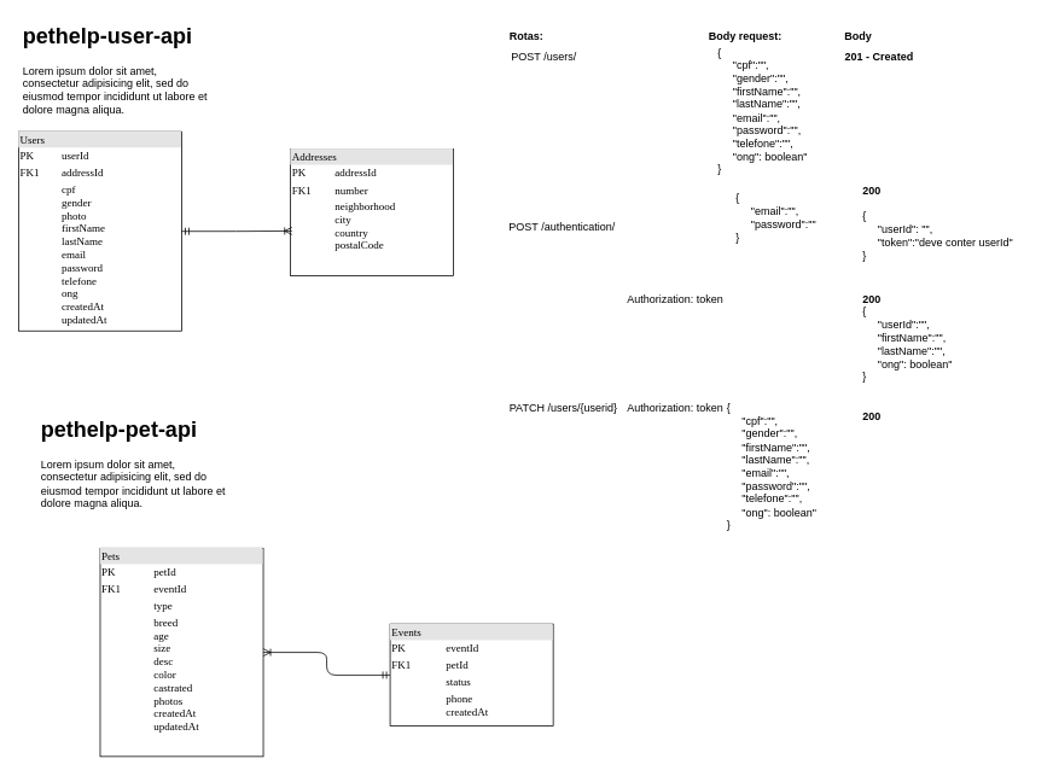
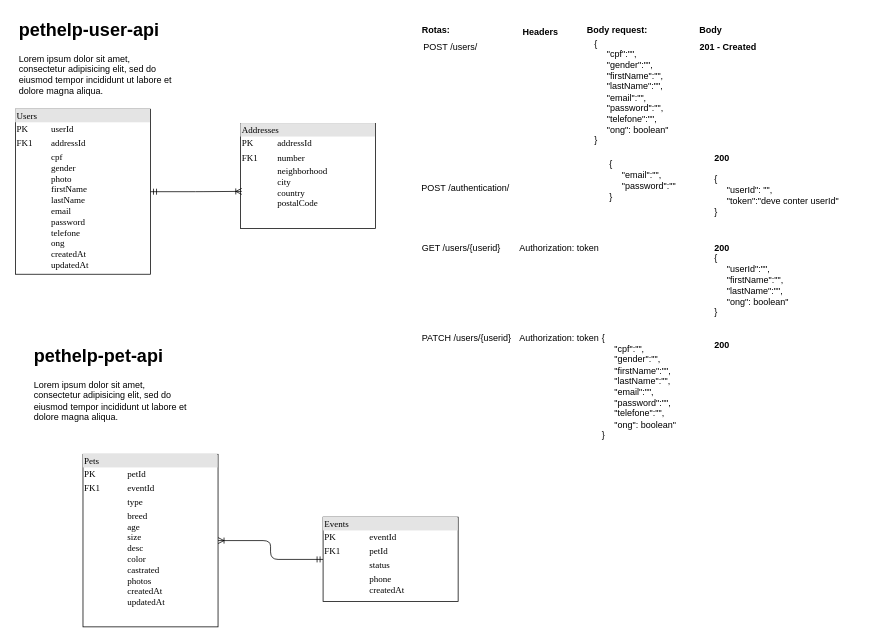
  <mxCell id="0" />
  <mxCell id="1" parent="0" />
  <mxCell id="2" value="&lt;div style=&quot;box-sizing: border-box ; width: 100% ; background: #e4e4e4 ; padding: 2px&quot;&gt;Users&lt;/div&gt;&lt;table style=&quot;width: 100% ; font-size: 1em&quot; cellpadding=&quot;2&quot; cellspacing=&quot;0&quot;&gt;&lt;tbody&gt;&lt;tr&gt;&lt;td&gt;PK&lt;/td&gt;&lt;td&gt;userId&lt;/td&gt;&lt;/tr&gt;&lt;tr&gt;&lt;td&gt;FK1&lt;/td&gt;&lt;td&gt;addressId&lt;/td&gt;&lt;/tr&gt;&lt;tr&gt;&lt;td&gt;&lt;/td&gt;&lt;td&gt;cpf&lt;br&gt;gender&lt;br&gt;photo&lt;br&gt;firstName&lt;br&gt;lastName&lt;br&gt;email&lt;br&gt;password&lt;br&gt;telefone&lt;br&gt;ong&lt;br&gt;createdAt&lt;br&gt;updatedAt&lt;br&gt;&lt;br&gt;&lt;br&gt;&lt;/td&gt;&lt;td&gt;&lt;br&gt;&lt;/td&gt;&lt;td&gt;&lt;/td&gt;&lt;td&gt;&lt;/td&gt;&lt;td&gt;&lt;/td&gt;&lt;td&gt;&lt;/td&gt;&lt;/tr&gt;&lt;/tbody&gt;&lt;/table&gt;" style="verticalAlign=top;align=left;overflow=fill;html=1;rounded=0;shadow=0;comic=0;labelBackgroundColor=none;strokeWidth=1;fontFamily=Verdana;fontSize=12" parent="1" vertex="1"><mxGeometry x="20" y="145" width="180" height="220" as="geometry" /></mxCell>
  <mxCell id="3" style="edgeStyle=orthogonalEdgeStyle;html=1;labelBackgroundColor=none;startArrow=ERmandOne;endArrow=ERoneToMany;fontFamily=Verdana;fontSize=12;align=left;" parent="1" source="4" target="5" edge="1"><mxGeometry relative="1" as="geometry" /></mxCell>
  <mxCell id="4" value="&lt;div style=&quot;box-sizing: border-box ; width: 100% ; background: #e4e4e4 ; padding: 2px&quot;&gt;Events&lt;/div&gt;&lt;table style=&quot;width: 100% ; font-size: 1em&quot; cellpadding=&quot;2&quot; cellspacing=&quot;0&quot;&gt;&lt;tbody&gt;&lt;tr&gt;&lt;td&gt;PK&lt;/td&gt;&lt;td&gt;eventId&lt;/td&gt;&lt;/tr&gt;&lt;tr&gt;&lt;td&gt;FK1&lt;/td&gt;&lt;td&gt;petId&lt;/td&gt;&lt;/tr&gt;&lt;tr&gt;&lt;td&gt;&lt;/td&gt;&lt;td&gt;status&lt;/td&gt;&lt;/tr&gt;&lt;tr&gt;&lt;td&gt;&lt;br&gt;&lt;/td&gt;&lt;td&gt;phone&lt;br&gt;createdAt&lt;br&gt;&lt;br&gt;&lt;/td&gt;&lt;/tr&gt;&lt;/tbody&gt;&lt;/table&gt;" style="verticalAlign=top;align=left;overflow=fill;html=1;rounded=0;shadow=0;comic=0;labelBackgroundColor=none;strokeWidth=1;fontFamily=Verdana;fontSize=12" parent="1" vertex="1"><mxGeometry x="430" y="688.75" width="180" height="112.5" as="geometry" /></mxCell>
  <mxCell id="5" value="&lt;div style=&quot;box-sizing: border-box ; width: 100% ; background: #e4e4e4 ; padding: 2px&quot;&gt;Pets&lt;/div&gt;&lt;table style=&quot;width: 100% ; font-size: 1em&quot; cellpadding=&quot;2&quot; cellspacing=&quot;0&quot;&gt;&lt;tbody&gt;&lt;tr&gt;&lt;td&gt;PK&lt;/td&gt;&lt;td&gt;petId&lt;/td&gt;&lt;/tr&gt;&lt;tr&gt;&lt;td&gt;FK1&lt;/td&gt;&lt;td&gt;eventId&lt;/td&gt;&lt;/tr&gt;&lt;tr&gt;&lt;td&gt;&lt;/td&gt;&lt;td&gt;type&lt;/td&gt;&lt;/tr&gt;&lt;tr&gt;&lt;td&gt;&lt;br&gt;&lt;/td&gt;&lt;td&gt;breed&lt;br&gt;age&lt;br&gt;size&lt;br&gt;desc&lt;br&gt;color&lt;br&gt;castrated&lt;br&gt;photos&lt;br&gt;createdAt&lt;br&gt;updatedAt&lt;br&gt;&lt;br&gt;&lt;br&gt;&lt;br&gt;&lt;/td&gt;&lt;/tr&gt;&lt;/tbody&gt;&lt;/table&gt;" style="verticalAlign=top;align=left;overflow=fill;html=1;rounded=0;shadow=0;comic=0;labelBackgroundColor=none;strokeWidth=1;fontFamily=Verdana;fontSize=12" parent="1" vertex="1"><mxGeometry x="110" y="605" width="180" height="230" as="geometry" /></mxCell>
  <mxCell id="6" value="&lt;div style=&quot;box-sizing: border-box ; width: 100% ; background: #e4e4e4 ; padding: 2px&quot;&gt;Addresses&lt;/div&gt;&lt;table style=&quot;width: 100% ; font-size: 1em&quot; cellpadding=&quot;2&quot; cellspacing=&quot;0&quot;&gt;&lt;tbody&gt;&lt;tr&gt;&lt;td&gt;PK&lt;/td&gt;&lt;td&gt;addressId&lt;/td&gt;&lt;/tr&gt;&lt;tr&gt;&lt;td&gt;FK1&lt;/td&gt;&lt;td&gt;number&lt;/td&gt;&lt;/tr&gt;&lt;tr&gt;&lt;td&gt;&lt;/td&gt;&lt;td&gt;neighborhood&lt;br&gt;city&lt;br&gt;country&lt;br&gt;postalCode&lt;/td&gt;&lt;/tr&gt;&lt;/tbody&gt;&lt;/table&gt;" style="verticalAlign=top;align=left;overflow=fill;html=1;rounded=0;shadow=0;comic=0;labelBackgroundColor=none;strokeWidth=1;fontFamily=Verdana;fontSize=12" parent="1" vertex="1"><mxGeometry x="320" y="164" width="180" height="140" as="geometry" /></mxCell>
  <mxCell id="7" value="" style="edgeStyle=orthogonalEdgeStyle;html=1;endArrow=ERoneToMany;startArrow=ERmandOne;labelBackgroundColor=none;fontFamily=Verdana;fontSize=12;align=left;exitX=1;exitY=0.5;entryX=0.009;entryY=0.647;exitDx=0;exitDy=0;entryDx=0;entryDy=0;entryPerimeter=0;" parent="1" source="2" target="6" edge="1"><mxGeometry width="100" height="100" relative="1" as="geometry"><mxPoint x="260" y="505" as="sourcePoint" /><mxPoint x="360" y="405" as="targetPoint" /></mxGeometry></mxCell>
  <mxCell id="8" value="&lt;h1&gt;pethelp-user-api&lt;/h1&gt;&lt;p&gt;Lorem ipsum dolor sit amet, consectetur adipisicing elit, sed do eiusmod tempor incididunt ut labore et dolore magna aliqua.&lt;/p&gt;" style="text;html=1;strokeColor=none;fillColor=none;spacing=5;spacingTop=-20;whiteSpace=wrap;overflow=hidden;rounded=0;" vertex="1" parent="1"><mxGeometry x="20" y="20" width="220" height="120" as="geometry" /></mxCell>
  <mxCell id="9" value="&lt;h1&gt;pethelp-pet-api&lt;/h1&gt;&lt;p&gt;Lorem ipsum dolor sit amet, consectetur adipisicing elit, sed do eiusmod tempor incididunt ut labore et dolore magna aliqua.&lt;/p&gt;" style="text;html=1;strokeColor=none;fillColor=none;spacing=5;spacingTop=-20;whiteSpace=wrap;overflow=hidden;rounded=0;" vertex="1" parent="1"><mxGeometry x="40" y="455" width="220" height="120" as="geometry" /></mxCell>
  <mxCell id="10" value="POST /users/" style="text;html=1;strokeColor=none;fillColor=none;align=center;verticalAlign=middle;whiteSpace=wrap;rounded=0;" vertex="1" parent="1"><mxGeometry x="560" y="47" width="80" height="30" as="geometry" /></mxCell>
+ <mxCell id="11" value="GET /users/{userid}" style="text;html=1;strokeColor=none;fillColor=none;align=left;verticalAlign=middle;whiteSpace=wrap;rounded=0;" vertex="1" parent="1"><mxGeometry x="560" y="315" width="110" height="30" as="geometry" /></mxCell>
  <mxCell id="12" value="PATCH /users/{userid}" style="text;html=1;strokeColor=none;fillColor=none;align=left;verticalAlign=middle;whiteSpace=wrap;rounded=0;" vertex="1" parent="1"><mxGeometry x="560" y="435" width="140" height="30" as="geometry" /></mxCell>
  <mxCell id="13" value="&lt;b&gt;Rotas:&lt;/b&gt;" style="text;html=1;strokeColor=none;fillColor=none;align=left;verticalAlign=middle;whiteSpace=wrap;rounded=0;" vertex="1" parent="1"><mxGeometry x="560" y="25" width="60" height="30" as="geometry" /></mxCell>
  <mxCell id="14" value="{&lt;br&gt;&amp;nbsp; &amp;nbsp; &amp;nbsp;&quot;cpf&quot;:&quot;&quot;,&lt;br&gt;&amp;nbsp; &amp;nbsp; &amp;nbsp;&quot;gender&quot;:&quot;&quot;,&amp;nbsp;&lt;br&gt;&amp;nbsp; &amp;nbsp; &amp;nbsp;&quot;firstName&quot;:&quot;&quot;,&lt;br&gt;&amp;nbsp; &amp;nbsp; &amp;nbsp;&quot;lastName&quot;:&quot;&quot;,&lt;br&gt;&amp;nbsp; &amp;nbsp; &amp;nbsp;&quot;email&quot;:&quot;&quot;,&lt;br&gt;&amp;nbsp; &amp;nbsp; &amp;nbsp;&quot;password&quot;:&quot;&quot;,&lt;br&gt;&amp;nbsp; &amp;nbsp; &amp;nbsp;&quot;telefone&quot;:&quot;&quot;,&lt;br&gt;&amp;nbsp; &amp;nbsp; &amp;nbsp;&quot;ong&quot;: boolean&quot;&lt;br&gt;}" style="text;html=1;strokeColor=none;fillColor=none;align=left;verticalAlign=middle;whiteSpace=wrap;rounded=0;" vertex="1" parent="1"><mxGeometry x="790" y="77" width="190" height="90" as="geometry" /></mxCell>
  <mxCell id="15" value="&lt;b&gt;Body request:&lt;/b&gt;" style="text;html=1;strokeColor=none;fillColor=none;align=left;verticalAlign=middle;whiteSpace=wrap;rounded=0;" vertex="1" parent="1"><mxGeometry x="780" y="25" width="90" height="30" as="geometry" /></mxCell>
  <mxCell id="16" value="&lt;b&gt;Body&lt;/b&gt;" style="text;html=1;strokeColor=none;fillColor=none;align=left;verticalAlign=middle;whiteSpace=wrap;rounded=0;" vertex="1" parent="1"><mxGeometry x="930" y="25" width="90" height="30" as="geometry" /></mxCell>
  <mxCell id="17" value="&lt;b&gt;201 - Created&lt;/b&gt;" style="text;html=1;strokeColor=none;fillColor=none;align=center;verticalAlign=middle;whiteSpace=wrap;rounded=0;" vertex="1" parent="1"><mxGeometry x="930" y="47" width="80" height="30" as="geometry" /></mxCell>
  <mxCell id="18" value="POST /authentication/" style="text;html=1;strokeColor=none;fillColor=none;align=center;verticalAlign=middle;whiteSpace=wrap;rounded=0;" vertex="1" parent="1"><mxGeometry x="560" y="235" width="120" height="30" as="geometry" /></mxCell>
  <mxCell id="19" value="{&lt;br&gt;&amp;nbsp; &amp;nbsp; &amp;nbsp;&quot;email&quot;:&quot;&quot;,&lt;br&gt;&amp;nbsp; &amp;nbsp; &amp;nbsp;&quot;password&quot;:&quot;&quot;&lt;br&gt;}" style="text;html=1;strokeColor=none;fillColor=none;align=left;verticalAlign=middle;whiteSpace=wrap;rounded=0;" vertex="1" parent="1"><mxGeometry x="810" y="195" width="190" height="90" as="geometry" /></mxCell>
  <mxCell id="20" value="{&lt;br&gt;&amp;nbsp; &amp;nbsp; &amp;nbsp;&quot;userId&quot;: &quot;&quot;,&lt;br&gt;&amp;nbsp; &amp;nbsp; &amp;nbsp;&quot;token&quot;:&quot;deve conter userId&quot;&lt;br&gt;}" style="text;html=1;strokeColor=none;fillColor=none;align=left;verticalAlign=middle;whiteSpace=wrap;rounded=0;" vertex="1" parent="1"><mxGeometry x="950" y="215" width="190" height="90" as="geometry" /></mxCell>
  <mxCell id="21" value="&lt;b&gt;200&lt;/b&gt;" style="text;html=1;strokeColor=none;fillColor=none;align=left;verticalAlign=middle;whiteSpace=wrap;rounded=0;" vertex="1" parent="1"><mxGeometry x="950" y="195" width="80" height="30" as="geometry" /></mxCell>
  <mxCell id="22" value="{&lt;br&gt;&amp;nbsp; &amp;nbsp; &amp;nbsp;&quot;userId&quot;:&quot;&quot;,&lt;br&gt;&amp;nbsp; &amp;nbsp; &amp;nbsp;&quot;firstName&quot;:&quot;&quot;,&amp;nbsp;&lt;br&gt;&amp;nbsp; &amp;nbsp; &amp;nbsp;&quot;lastName&quot;:&quot;&quot;,&lt;br&gt;&amp;nbsp; &amp;nbsp; &amp;nbsp;&quot;ong&quot;: boolean&quot;&lt;br&gt;}" style="text;html=1;strokeColor=none;fillColor=none;align=left;verticalAlign=middle;whiteSpace=wrap;rounded=0;" vertex="1" parent="1"><mxGeometry x="950" y="335" width="190" height="90" as="geometry" /></mxCell>
  <mxCell id="23" value="&lt;b&gt;200&lt;/b&gt;" style="text;html=1;strokeColor=none;fillColor=none;align=left;verticalAlign=middle;whiteSpace=wrap;rounded=0;" vertex="1" parent="1"><mxGeometry x="950" y="315" width="80" height="30" as="geometry" /></mxCell>
+ <mxCell id="24" value="&lt;b&gt;Headers&lt;/b&gt;" style="text;html=1;strokeColor=none;fillColor=none;align=center;verticalAlign=middle;whiteSpace=wrap;rounded=0;" vertex="1" parent="1"><mxGeometry x="690" y="27" width="60" height="30" as="geometry" /></mxCell>
  <mxCell id="25" value="Authorization: token" style="text;html=1;strokeColor=none;fillColor=none;align=left;verticalAlign=middle;whiteSpace=wrap;rounded=0;" vertex="1" parent="1"><mxGeometry x="690" y="315" width="110" height="30" as="geometry" /></mxCell>
  <mxCell id="26" value="Authorization: token" style="text;html=1;strokeColor=none;fillColor=none;align=left;verticalAlign=middle;whiteSpace=wrap;rounded=0;" vertex="1" parent="1"><mxGeometry x="690" y="435" width="110" height="30" as="geometry" /></mxCell>
  <mxCell id="27" value="{&lt;br&gt;&amp;nbsp; &amp;nbsp; &amp;nbsp;&quot;cpf&quot;:&quot;&quot;,&lt;br&gt;&amp;nbsp; &amp;nbsp; &amp;nbsp;&quot;gender&quot;:&quot;&quot;,&amp;nbsp;&lt;br&gt;&amp;nbsp; &amp;nbsp; &amp;nbsp;&quot;firstName&quot;:&quot;&quot;,&lt;br&gt;&amp;nbsp; &amp;nbsp; &amp;nbsp;&quot;lastName&quot;:&quot;&quot;,&lt;br&gt;&amp;nbsp; &amp;nbsp; &amp;nbsp;&quot;email&quot;:&quot;&quot;,&lt;br&gt;&amp;nbsp; &amp;nbsp; &amp;nbsp;&quot;password&quot;:&quot;&quot;,&lt;br&gt;&amp;nbsp; &amp;nbsp; &amp;nbsp;&quot;telefone&quot;:&quot;&quot;,&lt;br&gt;&amp;nbsp; &amp;nbsp; &amp;nbsp;&quot;ong&quot;: boolean&quot;&lt;br&gt;}" style="text;html=1;strokeColor=none;fillColor=none;align=left;verticalAlign=middle;whiteSpace=wrap;rounded=0;" vertex="1" parent="1"><mxGeometry x="800" y="470" width="190" height="90" as="geometry" /></mxCell>
  <mxCell id="28" value="&lt;b&gt;200&lt;/b&gt;" style="text;html=1;strokeColor=none;fillColor=none;align=left;verticalAlign=middle;whiteSpace=wrap;rounded=0;" vertex="1" parent="1"><mxGeometry x="950" y="445" width="80" height="30" as="geometry" /></mxCell>
